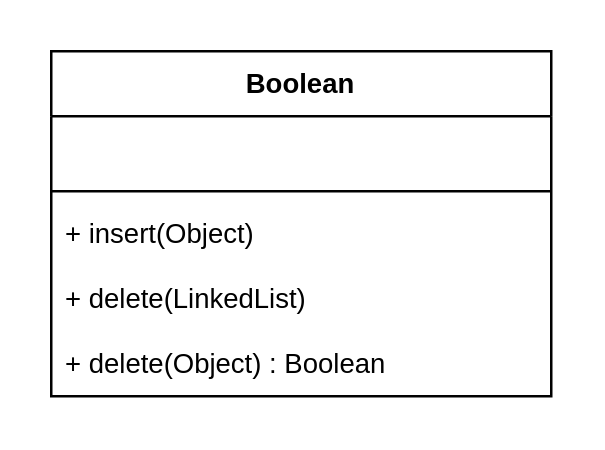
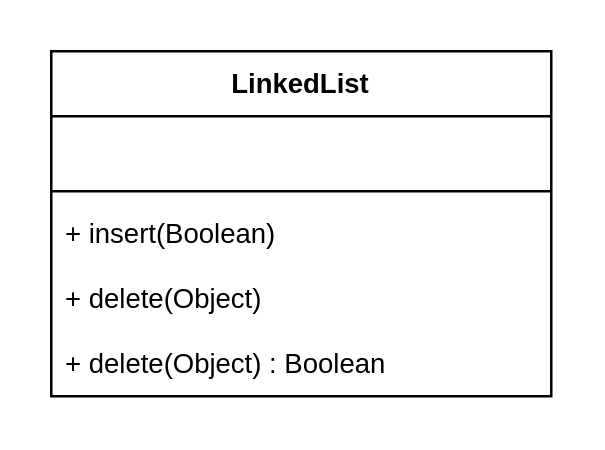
  <mxCell id="0" />
  <mxCell id="1" parent="0" />
- <mxCell id="2" value="&lt;div&gt;Boolean&lt;/div&gt;" style="swimlane;fontStyle=1;align=center;verticalAlign=top;childLayout=stackLayout;horizontal=1;startSize=26;horizontalStack=0;resizeParent=1;resizeParentMax=0;resizeLast=0;collapsible=0;marginBottom=0;whiteSpace=wrap;html=1;fontFamily=Helvetica;fontSize=11;fontColor=default;labelBackgroundColor=default;" parent="1" vertex="1"><mxGeometry x="20" y="20" width="200" height="138" as="geometry" /></mxCell>
+ <mxCell id="2" value="&lt;div&gt;LinkedList&lt;/div&gt;" style="swimlane;fontStyle=1;align=center;verticalAlign=top;childLayout=stackLayout;horizontal=1;startSize=26;horizontalStack=0;resizeParent=1;resizeParentMax=0;resizeLast=0;collapsible=0;marginBottom=0;whiteSpace=wrap;html=1;fontFamily=Helvetica;fontSize=11;fontColor=default;labelBackgroundColor=default;" parent="1" vertex="1"><mxGeometry x="20" y="20" width="200" height="138" as="geometry" /></mxCell>
  <mxCell id="3" value="&amp;nbsp;&amp;nbsp; " style="text;strokeColor=none;fillColor=none;align=left;verticalAlign=top;spacingLeft=4;spacingRight=4;overflow=hidden;rotatable=0;points=[[0,0.5],[1,0.5]];portConstraint=eastwest;whiteSpace=wrap;html=1;fontFamily=Helvetica;fontSize=11;fontColor=default;labelBackgroundColor=none;" parent="2" vertex="1"><mxGeometry y="26" width="200" height="26" as="geometry" /></mxCell>
  <mxCell id="4" value="" style="line;strokeWidth=1;fillColor=none;align=left;verticalAlign=middle;spacingTop=-1;spacingLeft=3;spacingRight=3;rotatable=0;labelPosition=right;points=[];portConstraint=eastwest;strokeColor=inherit;fontFamily=Helvetica;fontSize=11;fontColor=default;labelBackgroundColor=default;" parent="2" vertex="1"><mxGeometry y="52" width="200" height="8" as="geometry" /></mxCell>
- <mxCell id="5" value="+ insert(Object)" style="text;strokeColor=none;fillColor=none;align=left;verticalAlign=top;spacingLeft=4;spacingRight=4;overflow=hidden;rotatable=0;points=[[0,0.5],[1,0.5]];portConstraint=eastwest;whiteSpace=wrap;html=1;fontFamily=Helvetica;fontSize=11;fontColor=default;labelBackgroundColor=none;" parent="2" vertex="1"><mxGeometry y="60" width="200" height="26" as="geometry" /></mxCell>
- <mxCell id="6" value="+ delete(LinkedList)" style="text;strokeColor=none;fillColor=none;align=left;verticalAlign=top;spacingLeft=4;spacingRight=4;overflow=hidden;rotatable=0;points=[[0,0.5],[1,0.5]];portConstraint=eastwest;whiteSpace=wrap;html=1;fontFamily=Helvetica;fontSize=11;fontColor=default;labelBackgroundColor=none;" parent="2" vertex="1"><mxGeometry y="86" width="200" height="26" as="geometry" /></mxCell>
+ <mxCell id="5" value="+ insert(Boolean)" style="text;strokeColor=none;fillColor=none;align=left;verticalAlign=top;spacingLeft=4;spacingRight=4;overflow=hidden;rotatable=0;points=[[0,0.5],[1,0.5]];portConstraint=eastwest;whiteSpace=wrap;html=1;fontFamily=Helvetica;fontSize=11;fontColor=default;labelBackgroundColor=none;" parent="2" vertex="1"><mxGeometry y="60" width="200" height="26" as="geometry" /></mxCell>
+ <mxCell id="6" value="+ delete(Object)" style="text;strokeColor=none;fillColor=none;align=left;verticalAlign=top;spacingLeft=4;spacingRight=4;overflow=hidden;rotatable=0;points=[[0,0.5],[1,0.5]];portConstraint=eastwest;whiteSpace=wrap;html=1;fontFamily=Helvetica;fontSize=11;fontColor=default;labelBackgroundColor=none;" parent="2" vertex="1"><mxGeometry y="86" width="200" height="26" as="geometry" /></mxCell>
  <mxCell id="7" value="+ delete(Object) : Boolean" style="text;strokeColor=none;fillColor=none;align=left;verticalAlign=top;spacingLeft=4;spacingRight=4;overflow=hidden;rotatable=0;points=[[0,0.5],[1,0.5]];portConstraint=eastwest;whiteSpace=wrap;html=1;fontFamily=Helvetica;fontSize=11;fontColor=default;labelBackgroundColor=none;" parent="2" vertex="1"><mxGeometry y="112" width="200" height="26" as="geometry" /></mxCell>
